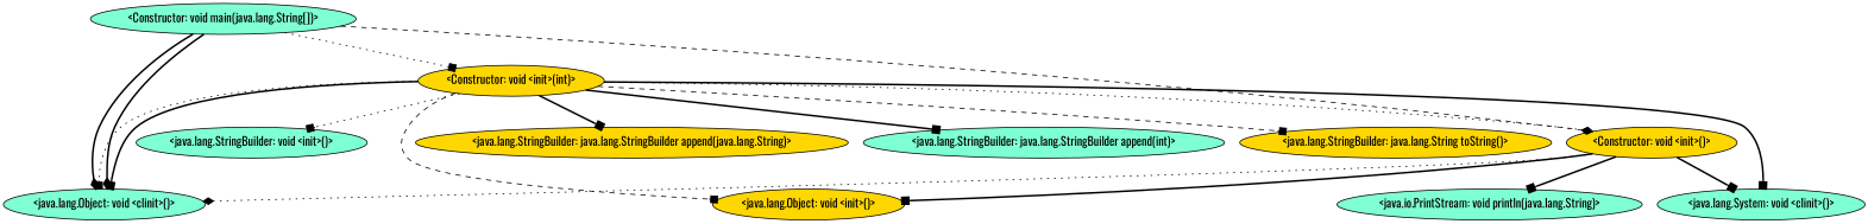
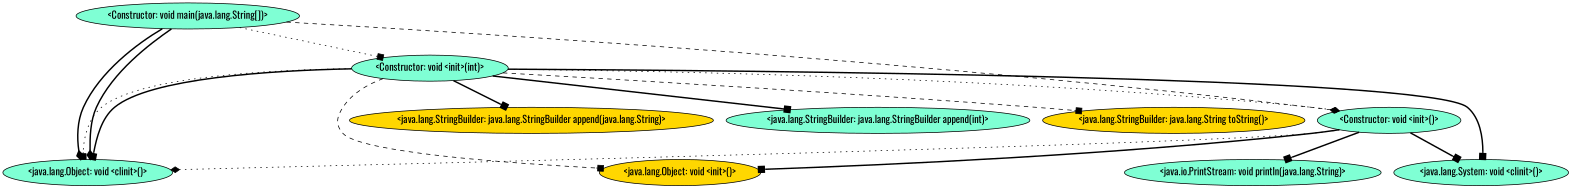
  digraph {
    fontname=Oswald
    node [fillcolor=aquamarine fontname=Oswald style=filled]
    edge [arrowhead=box fontname=Oswald style=bold]
    "<Constructor: void main(java.lang.String[])>"
    "<java.lang.Object: void <clinit>()>"
-   "<Constructor: void <init>()>" [fillcolor=gold]
-   "<Constructor: void <init>(int)>" [fillcolor=gold]
+   "<Constructor: void <init>()>"
+   "<Constructor: void <init>(int)>"
    "<java.lang.System: void <clinit>()>"
    "<java.lang.Object: void <init>()>" [fillcolor=gold]
    "<java.io.PrintStream: void println(java.lang.String)>"
-   "<java.lang.StringBuilder: void <init>()>"
    "<java.lang.StringBuilder: java.lang.StringBuilder append(java.lang.String)>" [fillcolor=gold]
    "<java.lang.StringBuilder: java.lang.StringBuilder append(int)>"
    "<java.lang.StringBuilder: java.lang.String toString()>" [fillcolor=gold]
    "<Constructor: void main(java.lang.String[])>" -> "<java.lang.Object: void <clinit>()>" [arrowhead=diamond]
    "<Constructor: void main(java.lang.String[])>" -> "<java.lang.Object: void <clinit>()>" [arrowhead=diamond]
    "<Constructor: void main(java.lang.String[])>" -> "<Constructor: void <init>()>" [arrowhead=diamond style=dashed]
    "<Constructor: void main(java.lang.String[])>" -> "<Constructor: void <init>(int)>" [style=dotted]
    "<Constructor: void <init>()>" -> "<java.lang.Object: void <clinit>()>" [arrowhead=diamond style=dotted]
    "<Constructor: void <init>()>" -> "<java.lang.System: void <clinit>()>"
    "<Constructor: void <init>()>" -> "<java.lang.Object: void <init>()>"
    "<Constructor: void <init>()>" -> "<java.io.PrintStream: void println(java.lang.String)>"
    "<Constructor: void <init>(int)>" -> "<java.lang.Object: void <clinit>()>" [style=dotted]
    "<Constructor: void <init>(int)>" -> "<java.lang.Object: void <clinit>()>"
    "<Constructor: void <init>(int)>" -> "<Constructor: void <init>()>" [arrowhead=diamond style=dotted]
    "<Constructor: void <init>(int)>" -> "<java.lang.System: void <clinit>()>"
    "<Constructor: void <init>(int)>" -> "<java.lang.Object: void <init>()>" [style=dashed]
-   "<Constructor: void <init>(int)>" -> "<java.lang.StringBuilder: void <init>()>" [style=dotted]
    "<Constructor: void <init>(int)>" -> "<java.lang.StringBuilder: java.lang.StringBuilder append(java.lang.String)>"
    "<Constructor: void <init>(int)>" -> "<java.lang.StringBuilder: java.lang.StringBuilder append(int)>"
    "<Constructor: void <init>(int)>" -> "<java.lang.StringBuilder: java.lang.String toString()>" [style=dashed]
  }
